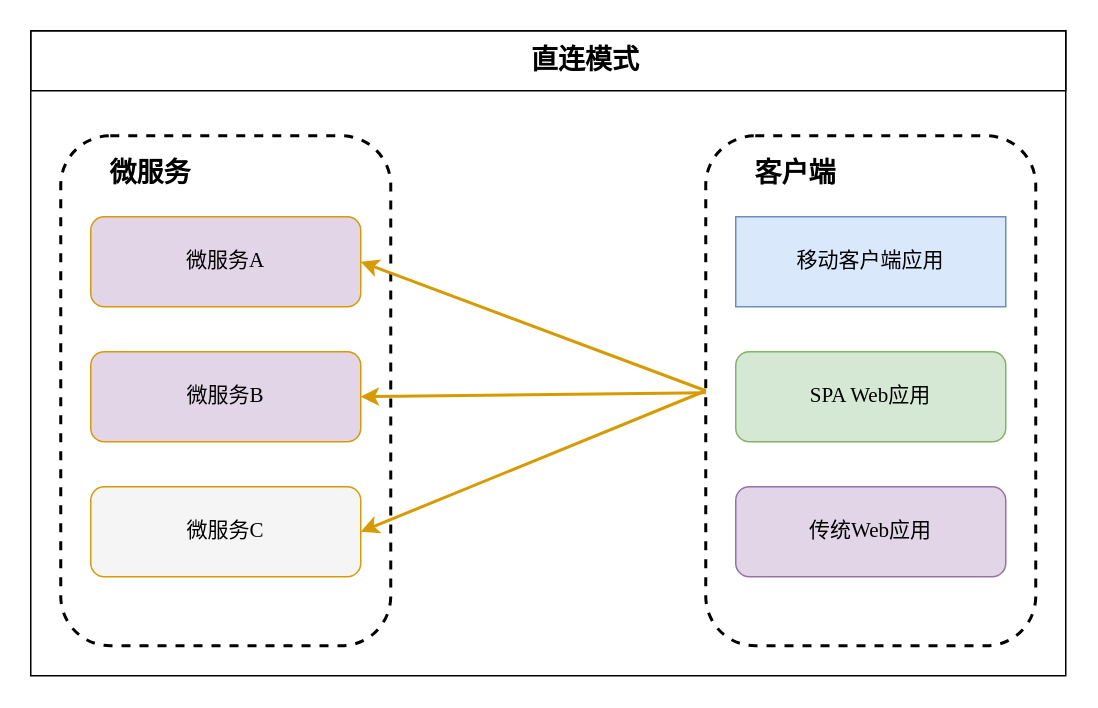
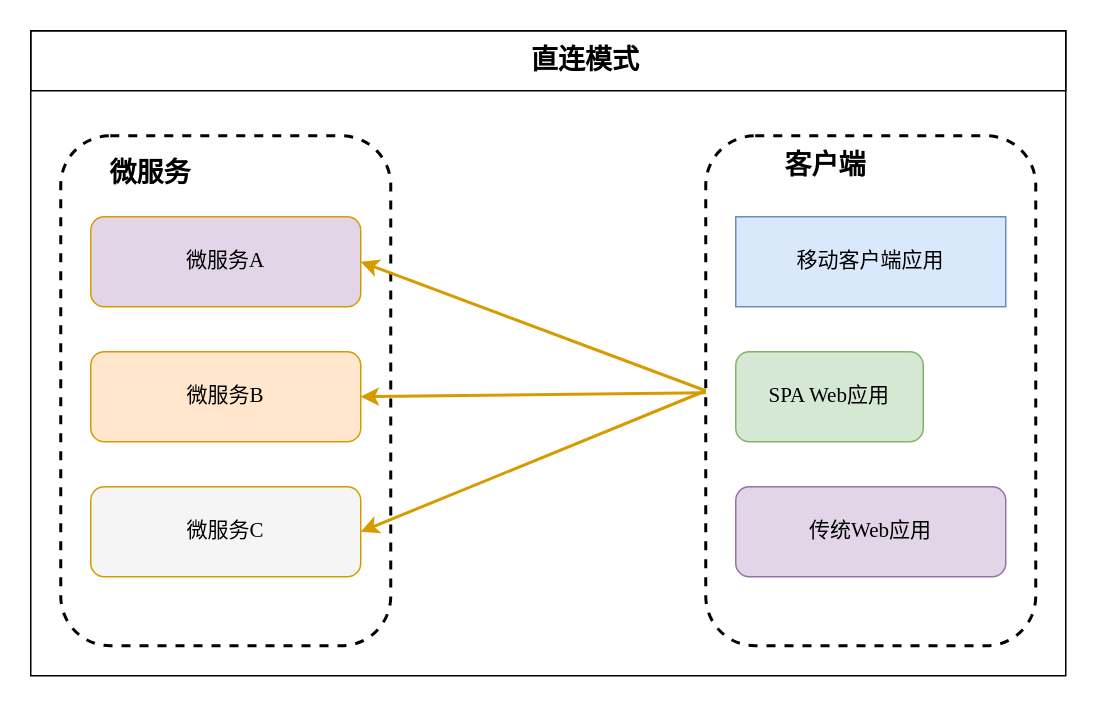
  <mxCell id="0" />
  <mxCell id="1" parent="0" />
  <mxCell id="2" value="" style="rounded=0;whiteSpace=wrap;html=1;fillColor=none;fontSize=18;fontFamily=Comic Sans MS;" parent="1" vertex="1"><mxGeometry x="20" y="20" width="690" height="430" as="geometry" /></mxCell>
  <mxCell id="3" value="" style="rounded=1;whiteSpace=wrap;html=1;dashed=1;fillColor=none;fontFamily=Comic Sans MS;strokeWidth=2;" parent="1" vertex="1"><mxGeometry x="40" y="90" width="220" height="340" as="geometry" /></mxCell>
  <mxCell id="4" value="" style="rounded=1;whiteSpace=wrap;html=1;dashed=1;fillColor=none;fontFamily=Comic Sans MS;strokeWidth=2;" parent="1" vertex="1"><mxGeometry x="470" y="90" width="220" height="340" as="geometry" /></mxCell>
  <mxCell id="5" value="微服务A" style="rounded=1;whiteSpace=wrap;html=1;fillColor=#e1d5e7;strokeColor=#d79b00;fontSize=14;fontFamily=Comic Sans MS;" parent="1" vertex="1"><mxGeometry x="60" y="144" width="180" height="60" as="geometry" /></mxCell>
- <mxCell id="6" value="微服务B" style="rounded=1;whiteSpace=wrap;html=1;fillColor=#e1d5e7;strokeColor=#d79b00;fontSize=14;fontFamily=Comic Sans MS;" parent="1" vertex="1"><mxGeometry x="60" y="234" width="180" height="60" as="geometry" /></mxCell>
+ <mxCell id="6" value="微服务B" style="rounded=1;whiteSpace=wrap;html=1;fillColor=#ffe6cc;strokeColor=#d79b00;fontSize=14;fontFamily=Comic Sans MS;" parent="1" vertex="1"><mxGeometry x="60" y="234" width="180" height="60" as="geometry" /></mxCell>
  <mxCell id="7" value="微服务C" style="rounded=1;whiteSpace=wrap;html=1;fillColor=#f5f5f5;strokeColor=#d79b00;fontSize=14;fontFamily=Comic Sans MS;" parent="1" vertex="1"><mxGeometry x="60" y="324" width="180" height="60" as="geometry" /></mxCell>
  <mxCell id="8" value="微服务" style="text;html=1;strokeColor=none;fillColor=none;align=center;verticalAlign=middle;whiteSpace=wrap;rounded=0;fontSize=18;fontStyle=1;fontFamily=Comic Sans MS;" parent="1" vertex="1"><mxGeometry x="60" y="100" width="80" height="30" as="geometry" /></mxCell>
  <mxCell id="9" style="orthogonalLoop=1;jettySize=auto;html=1;entryX=1;entryY=0.5;entryDx=0;entryDy=0;fontSize=18;fontFamily=Comic Sans MS;strokeWidth=2;fillColor=#ffe6cc;strokeColor=#d79b00;" parent="1" source="4" target="6" edge="1"><mxGeometry relative="1" as="geometry" /></mxCell>
  <mxCell id="10" style="orthogonalLoop=1;jettySize=auto;html=1;entryX=1;entryY=0.5;entryDx=0;entryDy=0;fontSize=18;fontFamily=Comic Sans MS;strokeWidth=2;fillColor=#ffe6cc;strokeColor=#d79b00;" parent="1" target="7" edge="1"><mxGeometry relative="1" as="geometry"><mxPoint x="470" y="260" as="sourcePoint" /></mxGeometry></mxCell>
  <mxCell id="11" style="orthogonalLoop=1;jettySize=auto;html=1;entryX=1;entryY=0.5;entryDx=0;entryDy=0;fontSize=18;fontFamily=Comic Sans MS;strokeWidth=2;fillColor=#ffe6cc;strokeColor=#d79b00;" parent="1" target="5" edge="1"><mxGeometry relative="1" as="geometry"><mxPoint x="470" y="260" as="sourcePoint" /></mxGeometry></mxCell>
  <mxCell id="12" value="移动客户端应用" style="whiteSpace=wrap;html=1;fillColor=#dae8fc;strokeColor=#6c8ebf;fontSize=14;fontFamily=Comic Sans MS;rounded=0;" parent="1" vertex="1"><mxGeometry x="490" y="144" width="180" height="60" as="geometry" /></mxCell>
- <mxCell id="13" value="SPA Web应用" style="rounded=1;whiteSpace=wrap;html=1;fillColor=#d5e8d4;strokeColor=#82b366;fontSize=14;fontFamily=Comic Sans MS;" parent="1" vertex="1"><mxGeometry x="490" y="234" width="180" height="60" as="geometry" /></mxCell>
+ <mxCell id="13" value="SPA Web应用" style="rounded=1;whiteSpace=wrap;html=1;fillColor=#d5e8d4;strokeColor=#82b366;fontSize=14;fontFamily=Comic Sans MS;" parent="1" vertex="1"><mxGeometry x="490" y="234" width="125" height="60" as="geometry" /></mxCell>
  <mxCell id="14" value="传统Web应用" style="rounded=1;whiteSpace=wrap;html=1;fillColor=#e1d5e7;strokeColor=#9673a6;fontSize=14;fontFamily=Comic Sans MS;" parent="1" vertex="1"><mxGeometry x="490" y="324" width="180" height="60" as="geometry" /></mxCell>
- <mxCell id="15" value="客户端" style="text;html=1;strokeColor=none;fillColor=none;align=center;verticalAlign=middle;whiteSpace=wrap;rounded=0;fontSize=18;fontStyle=1;fontFamily=Comic Sans MS;" parent="1" vertex="1"><mxGeometry x="490" y="100" width="80" height="30" as="geometry" /></mxCell>
+ <mxCell id="15" value="客户端" style="text;html=1;strokeColor=none;fillColor=none;align=center;verticalAlign=middle;whiteSpace=wrap;rounded=0;fontSize=18;fontStyle=1;fontFamily=Comic Sans MS;" parent="1" vertex="1"><mxGeometry x="510" y="95" width="80" height="30" as="geometry" /></mxCell>
  <mxCell id="16" value="" style="rounded=0;whiteSpace=wrap;html=1;fillColor=none;fontSize=18;fontFamily=Comic Sans MS;" parent="1" vertex="1"><mxGeometry x="20" y="20" width="690" height="40" as="geometry" /></mxCell>
  <mxCell id="17" value="直连模式" style="text;html=1;strokeColor=none;fillColor=none;align=center;verticalAlign=middle;whiteSpace=wrap;rounded=0;fontSize=18;fontStyle=1;fontFamily=Comic Sans MS;" parent="1" vertex="1"><mxGeometry x="315" y="30" width="150" height="20" as="geometry" /></mxCell>
